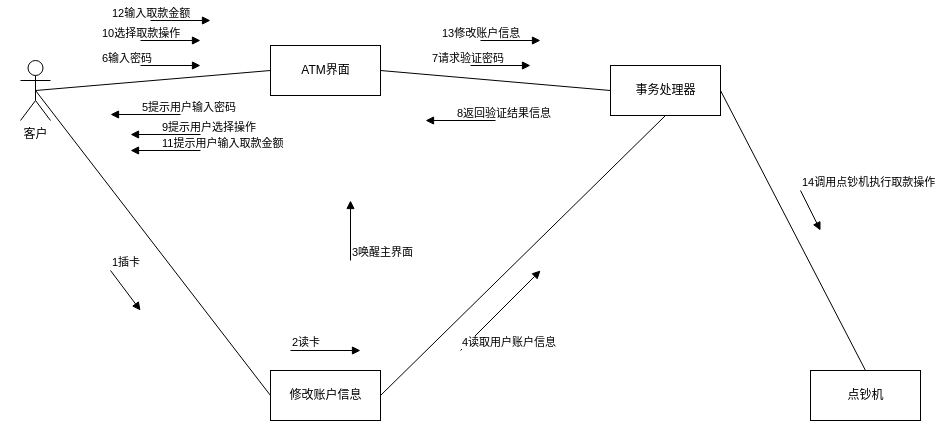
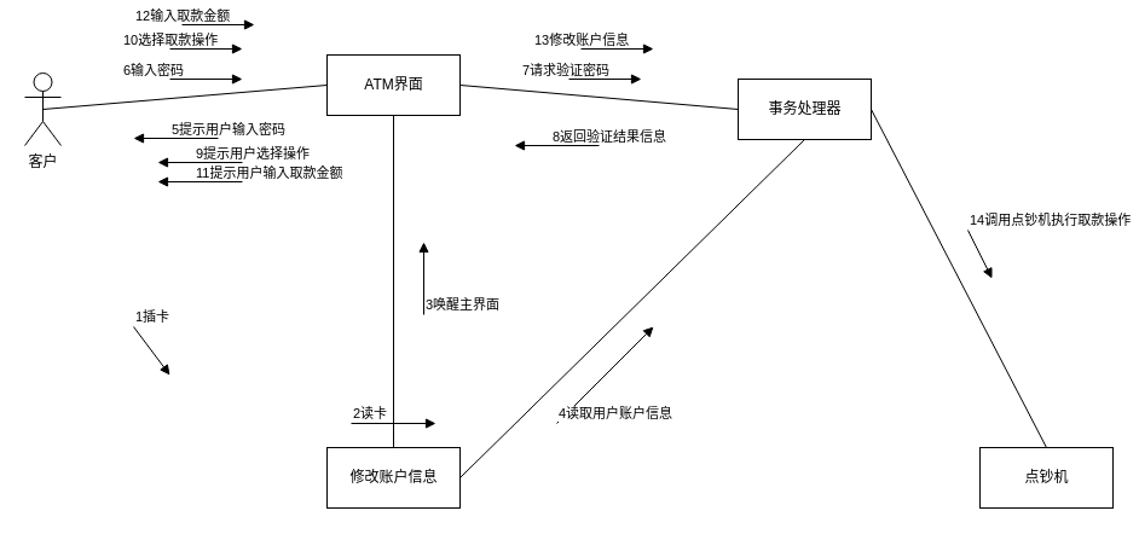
  <mxCell id="0" />
  <mxCell id="1" parent="0" />
- <mxCell id="2" style="rounded=0;orthogonalLoop=1;jettySize=auto;html=1;exitX=0.5;exitY=0.5;exitDx=0;exitDy=0;exitPerimeter=0;entryX=0;entryY=0.5;entryDx=0;entryDy=0;endArrow=none;endFill=0;" edge="1" parent="1" source="4" target="12"><mxGeometry relative="1" as="geometry" /></mxCell>
  <mxCell id="3" style="edgeStyle=none;rounded=0;orthogonalLoop=1;jettySize=auto;html=1;exitX=0.5;exitY=0.5;exitDx=0;exitDy=0;exitPerimeter=0;entryX=0;entryY=0.5;entryDx=0;entryDy=0;endArrow=none;endFill=0;" edge="1" parent="1" source="4" target="7"><mxGeometry relative="1" as="geometry" /></mxCell>
  <mxCell id="4" value="客户&lt;br&gt;" style="shape=umlActor;verticalLabelPosition=bottom;verticalAlign=top;html=1;outlineConnect=0;" vertex="1" parent="1"><mxGeometry x="20" y="60" width="30" height="60" as="geometry" /></mxCell>
+ <mxCell id="5" style="edgeStyle=none;rounded=0;orthogonalLoop=1;jettySize=auto;html=1;exitX=0.5;exitY=1;exitDx=0;exitDy=0;entryX=0.5;entryY=0;entryDx=0;entryDy=0;endArrow=none;endFill=0;" edge="1" parent="1" source="7" target="12"><mxGeometry relative="1" as="geometry" /></mxCell>
  <mxCell id="6" style="edgeStyle=none;rounded=0;orthogonalLoop=1;jettySize=auto;html=1;exitX=1;exitY=0.5;exitDx=0;exitDy=0;entryX=0;entryY=0.5;entryDx=0;entryDy=0;endArrow=none;endFill=0;" edge="1" parent="1" source="7" target="10"><mxGeometry relative="1" as="geometry" /></mxCell>
  <mxCell id="7" value="ATM界面" style="html=1;" vertex="1" parent="1"><mxGeometry x="270" y="45" width="110" height="50" as="geometry" /></mxCell>
  <mxCell id="8" value="点钞机&lt;span style=&quot;color: rgba(0 , 0 , 0 , 0) ; font-family: monospace ; font-size: 0px&quot;&gt;%3CmxGraphModel%3E%3Croot%3E%3CmxCell%20id%3D%220%22%2F%3E%3CmxCell%20id%3D%221%22%20parent%3D%220%22%2F%3E%3CmxCell%20id%3D%222%22%20value%3D%22ATM%E7%95%8C%E9%9D%A2%22%20style%3D%22html%3D1%3B%22%20vertex%3D%221%22%20parent%3D%221%22%3E%3CmxGeometry%20x%3D%22530%22%20y%3D%22340%22%20width%3D%22110%22%20height%3D%2250%22%20as%3D%22geometry%22%2F%3E%3C%2FmxCell%3E%3C%2Froot%3E%3C%2FmxGraphModel%3E&lt;/span&gt;&lt;span style=&quot;color: rgba(0 , 0 , 0 , 0) ; font-family: monospace ; font-size: 0px&quot;&gt;%3CmxGraphModel%3E%3Croot%3E%3CmxCell%20id%3D%220%22%2F%3E%3CmxCell%20id%3D%221%22%20parent%3D%220%22%2F%3E%3CmxCell%20id%3D%222%22%20value%3D%22ATM%E7%95%8C%E9%9D%A2%22%20style%3D%22html%3D1%3B%22%20vertex%3D%221%22%20parent%3D%221%22%3E%3CmxGeometry%20x%3D%22530%22%20y%3D%22340%22%20width%3D%22110%22%20height%3D%2250%22%20as%3D%22geometry%22%2F%3E%3C%2FmxCell%3E%3C%2Froot%3E%3C%2FmxGraphModel%3E&lt;/span&gt;" style="html=1;" vertex="1" parent="1"><mxGeometry x="810" y="370" width="110" height="50" as="geometry" /></mxCell>
  <mxCell id="9" style="edgeStyle=none;rounded=0;orthogonalLoop=1;jettySize=auto;html=1;exitX=1;exitY=0.5;exitDx=0;exitDy=0;entryX=0.5;entryY=0;entryDx=0;entryDy=0;endArrow=none;endFill=0;" edge="1" parent="1" source="10" target="8"><mxGeometry relative="1" as="geometry" /></mxCell>
  <mxCell id="10" value="事务处理器&lt;span style=&quot;color: rgba(0 , 0 , 0 , 0) ; font-family: monospace ; font-size: 0px&quot;&gt;%3CmxGraphModel%3E%3Croot%3E%3CmxCell%20id%3D%220%22%2F%3E%3CmxCell%20id%3D%221%22%20parent%3D%220%22%2F%3E%3CmxCell%20id%3D%222%22%20value%3D%22ATM%E7%95%8C%E9%9D%A2%22%20style%3D%22html%3D1%3B%22%20vertex%3D%221%22%20parent%3D%221%22%3E%3CmxGeometry%20x%3D%22530%22%20y%3D%22340%22%20width%3D%22110%22%20height%3D%2250%22%20as%3D%22geometry%22%2F%3E%3C%2FmxCell%3E%3C%2Froot%3E%3C%2FmxGraphModel%3E&lt;/span&gt;" style="html=1;" vertex="1" parent="1"><mxGeometry x="610" y="65" width="110" height="50" as="geometry" /></mxCell>
  <mxCell id="11" style="edgeStyle=none;rounded=0;orthogonalLoop=1;jettySize=auto;html=1;exitX=1;exitY=0.5;exitDx=0;exitDy=0;entryX=0.5;entryY=1;entryDx=0;entryDy=0;endArrow=none;endFill=0;" edge="1" parent="1" source="12" target="10"><mxGeometry relative="1" as="geometry" /></mxCell>
  <mxCell id="12" value="修改账户信息" style="html=1;" vertex="1" parent="1"><mxGeometry x="270" y="370" width="110" height="50" as="geometry" /></mxCell>
  <mxCell id="13" value="" style="endArrow=block;endFill=1;html=1;align=left;verticalAlign=top;rounded=0;" edge="1" parent="1"><mxGeometry x="-1" relative="1" as="geometry"><mxPoint x="110" y="270" as="sourcePoint" /><mxPoint x="140" y="310" as="targetPoint" /></mxGeometry></mxCell>
  <mxCell id="14" value="1插卡" style="edgeLabel;resizable=0;html=1;align=left;verticalAlign=bottom;" connectable="0" vertex="1" parent="13"><mxGeometry x="-1" relative="1" as="geometry" /></mxCell>
  <mxCell id="15" value="" style="endArrow=block;endFill=1;html=1;align=left;verticalAlign=top;rounded=0;" edge="1" parent="1"><mxGeometry x="-1" relative="1" as="geometry"><mxPoint x="290" y="350" as="sourcePoint" /><mxPoint x="360" y="350" as="targetPoint" /></mxGeometry></mxCell>
  <mxCell id="16" value="2读卡" style="edgeLabel;resizable=0;html=1;align=left;verticalAlign=bottom;" connectable="0" vertex="1" parent="15"><mxGeometry x="-1" relative="1" as="geometry" /></mxCell>
  <mxCell id="17" value="" style="endArrow=block;endFill=1;html=1;align=left;verticalAlign=top;rounded=0;" edge="1" parent="1"><mxGeometry x="-1" relative="1" as="geometry"><mxPoint x="350" y="260" as="sourcePoint" /><mxPoint x="350" y="200" as="targetPoint" /></mxGeometry></mxCell>
  <mxCell id="18" value="3唤醒主界面" style="edgeLabel;resizable=0;html=1;align=left;verticalAlign=bottom;" connectable="0" vertex="1" parent="17"><mxGeometry x="-1" relative="1" as="geometry" /></mxCell>
  <mxCell id="19" value="" style="endArrow=block;endFill=1;html=1;align=left;verticalAlign=top;rounded=0;" edge="1" parent="1"><mxGeometry x="-1" relative="1" as="geometry"><mxPoint x="460" y="350" as="sourcePoint" /><mxPoint x="540" y="270" as="targetPoint" /></mxGeometry></mxCell>
  <mxCell id="20" value="4读取用户账户信息" style="edgeLabel;resizable=0;html=1;align=left;verticalAlign=bottom;" connectable="0" vertex="1" parent="19"><mxGeometry x="-1" relative="1" as="geometry" /></mxCell>
  <mxCell id="21" value="" style="endArrow=block;endFill=1;html=1;align=left;verticalAlign=top;rounded=0;" edge="1" parent="1"><mxGeometry x="-1" relative="1" as="geometry"><mxPoint x="180" y="114" as="sourcePoint" /><mxPoint x="110" y="114" as="targetPoint" /></mxGeometry></mxCell>
  <mxCell id="22" value="5提示用户输入密码" style="edgeLabel;resizable=0;html=1;align=left;verticalAlign=bottom;" connectable="0" vertex="1" parent="21"><mxGeometry x="-1" relative="1" as="geometry"><mxPoint x="-40" y="1" as="offset" /></mxGeometry></mxCell>
  <mxCell id="23" value="" style="endArrow=block;endFill=1;html=1;align=left;verticalAlign=top;rounded=0;" edge="1" parent="1"><mxGeometry x="-1" relative="1" as="geometry"><mxPoint x="140" y="65" as="sourcePoint" /><mxPoint x="200" y="65" as="targetPoint" /></mxGeometry></mxCell>
  <mxCell id="24" value="6输入密码" style="edgeLabel;resizable=0;html=1;align=left;verticalAlign=bottom;" connectable="0" vertex="1" parent="23"><mxGeometry x="-1" relative="1" as="geometry"><mxPoint x="-40" y="1" as="offset" /></mxGeometry></mxCell>
  <mxCell id="25" value="" style="endArrow=block;endFill=1;html=1;align=left;verticalAlign=top;rounded=0;" edge="1" parent="1"><mxGeometry x="-1" relative="1" as="geometry"><mxPoint x="470" y="65" as="sourcePoint" /><mxPoint x="530" y="65" as="targetPoint" /></mxGeometry></mxCell>
  <mxCell id="26" value="7请求验证密码" style="edgeLabel;resizable=0;html=1;align=left;verticalAlign=bottom;" connectable="0" vertex="1" parent="25"><mxGeometry x="-1" relative="1" as="geometry"><mxPoint x="-40" y="1" as="offset" /></mxGeometry></mxCell>
  <mxCell id="27" value="" style="endArrow=block;endFill=1;html=1;align=left;verticalAlign=top;rounded=0;" edge="1" parent="1"><mxGeometry x="-1" relative="1" as="geometry"><mxPoint x="495" y="120" as="sourcePoint" /><mxPoint x="425" y="120" as="targetPoint" /></mxGeometry></mxCell>
  <mxCell id="28" value="8返回验证结果信息" style="edgeLabel;resizable=0;html=1;align=left;verticalAlign=bottom;" connectable="0" vertex="1" parent="27"><mxGeometry x="-1" relative="1" as="geometry"><mxPoint x="-40" y="1" as="offset" /></mxGeometry></mxCell>
  <mxCell id="29" value="" style="endArrow=block;endFill=1;html=1;align=left;verticalAlign=top;rounded=0;" edge="1" parent="1"><mxGeometry x="-1" relative="1" as="geometry"><mxPoint x="200" y="134" as="sourcePoint" /><mxPoint x="130" y="134" as="targetPoint" /></mxGeometry></mxCell>
  <mxCell id="30" value="9提示用户选择操作" style="edgeLabel;resizable=0;html=1;align=left;verticalAlign=bottom;" connectable="0" vertex="1" parent="29"><mxGeometry x="-1" relative="1" as="geometry"><mxPoint x="-40" y="1" as="offset" /></mxGeometry></mxCell>
  <mxCell id="31" value="" style="endArrow=block;endFill=1;html=1;align=left;verticalAlign=top;rounded=0;" edge="1" parent="1"><mxGeometry x="-1" relative="1" as="geometry"><mxPoint x="140" y="40" as="sourcePoint" /><mxPoint x="200" y="40" as="targetPoint" /></mxGeometry></mxCell>
  <mxCell id="32" value="10选择取款操作" style="edgeLabel;resizable=0;html=1;align=left;verticalAlign=bottom;" connectable="0" vertex="1" parent="31"><mxGeometry x="-1" relative="1" as="geometry"><mxPoint x="-40" y="1" as="offset" /></mxGeometry></mxCell>
  <mxCell id="33" value="" style="endArrow=block;endFill=1;html=1;align=left;verticalAlign=top;rounded=0;" edge="1" parent="1"><mxGeometry x="-1" relative="1" as="geometry"><mxPoint x="200" y="150" as="sourcePoint" /><mxPoint x="130" y="150" as="targetPoint" /></mxGeometry></mxCell>
  <mxCell id="34" value="11提示用户输入取款金额" style="edgeLabel;resizable=0;html=1;align=left;verticalAlign=bottom;" connectable="0" vertex="1" parent="33"><mxGeometry x="-1" relative="1" as="geometry"><mxPoint x="-40" y="1" as="offset" /></mxGeometry></mxCell>
  <mxCell id="35" value="" style="endArrow=block;endFill=1;html=1;align=left;verticalAlign=top;rounded=0;" edge="1" parent="1"><mxGeometry x="-1" relative="1" as="geometry"><mxPoint x="150" y="20" as="sourcePoint" /><mxPoint x="210" y="20" as="targetPoint" /></mxGeometry></mxCell>
  <mxCell id="36" value="12输入取款金额" style="edgeLabel;resizable=0;html=1;align=left;verticalAlign=bottom;" connectable="0" vertex="1" parent="35"><mxGeometry x="-1" relative="1" as="geometry"><mxPoint x="-40" y="1" as="offset" /></mxGeometry></mxCell>
  <mxCell id="37" value="" style="endArrow=block;endFill=1;html=1;align=left;verticalAlign=top;rounded=0;" edge="1" parent="1"><mxGeometry x="-1" relative="1" as="geometry"><mxPoint x="480" y="40" as="sourcePoint" /><mxPoint x="540" y="40" as="targetPoint" /></mxGeometry></mxCell>
  <mxCell id="38" value="13修改账户信息" style="edgeLabel;resizable=0;html=1;align=left;verticalAlign=bottom;" connectable="0" vertex="1" parent="37"><mxGeometry x="-1" relative="1" as="geometry"><mxPoint x="-40" y="1" as="offset" /></mxGeometry></mxCell>
  <mxCell id="39" value="" style="endArrow=block;endFill=1;html=1;align=left;verticalAlign=top;rounded=0;" edge="1" parent="1"><mxGeometry x="-1" relative="1" as="geometry"><mxPoint x="800" y="190" as="sourcePoint" /><mxPoint x="820" y="230" as="targetPoint" /></mxGeometry></mxCell>
  <mxCell id="40" value="14调用点钞机执行取款操作" style="edgeLabel;resizable=0;html=1;align=left;verticalAlign=bottom;" connectable="0" vertex="1" parent="39"><mxGeometry x="-1" relative="1" as="geometry" /></mxCell>
